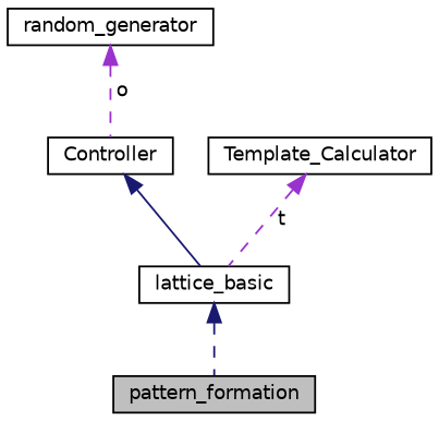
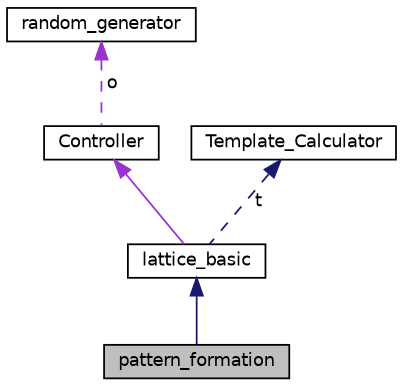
  digraph {
    node [color=black fillcolor=white fontname=Helvetica fontsize=10 shape=record style=filled]
    edge [color=midnightblue dir=back fontname=Helvetica fontsize=10 labelfontname=Helvetica labelfontsize=10 style=solid]
    n1 [fillcolor=grey75 fontcolor=black height=0.2 label=pattern_formation width=0.4]
    n2 [height=0.2 label=lattice_basic width=0.4]
    n3 [height=0.2 label=Controller width=0.4]
    n4 [height=0.2 label=random_generator width=0.4]
    n5 [height=0.2 label=Template_Calculator width=0.4]
-   n2 -> n1 [style=dashed]
-   n3 -> n2
+   n2 -> n1
+   n3 -> n2 [color=darkorchid3]
    n4 -> n3 [color=darkorchid3 label=" o" style=dashed]
-   n5 -> n2 [color=darkorchid3 label=" t" style=dashed]
+   n5 -> n2 [label=" t" style=dashed]
  }
